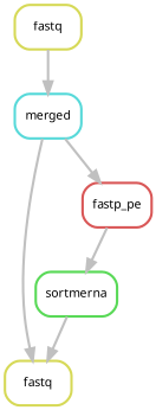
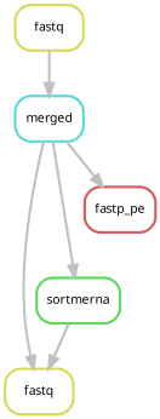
  digraph {
    bgcolor=white
    node [color="0.17 0.6 0.85" fontname=sans fontsize=10 penwidth=2 shape=box style=rounded]
    edge [color=grey penwidth=2]
    n1 [label=fastq]
    n2 [color="0.50 0.6 0.85" label=merged]
    n3 [label=fastq]
    n4 [color="0.33 0.6 0.85" label=sortmerna]
    n5 [color="0.00 0.6 0.85" label=fastp_pe]
    n1 -> n2
    n2 -> n3
-   n5 -> n4
+   n2 -> n4
    n2 -> n5
    n4 -> n3
  }
